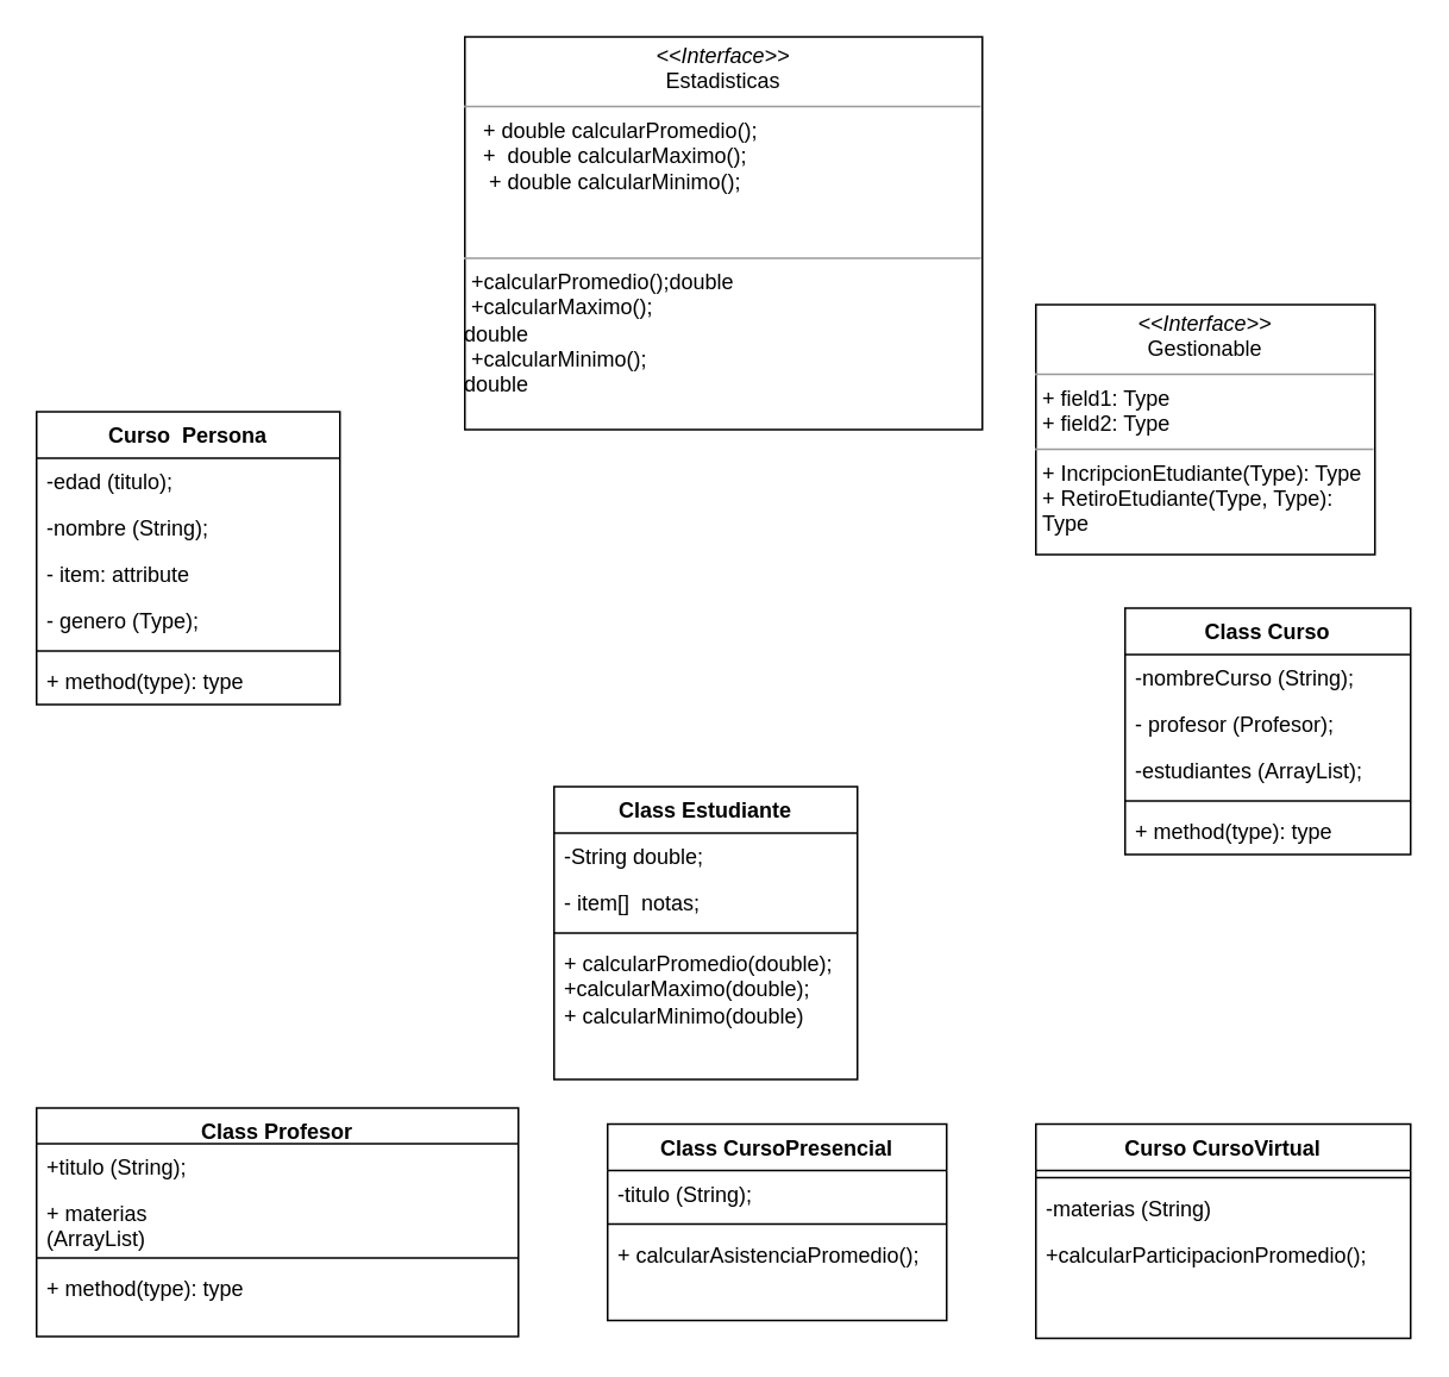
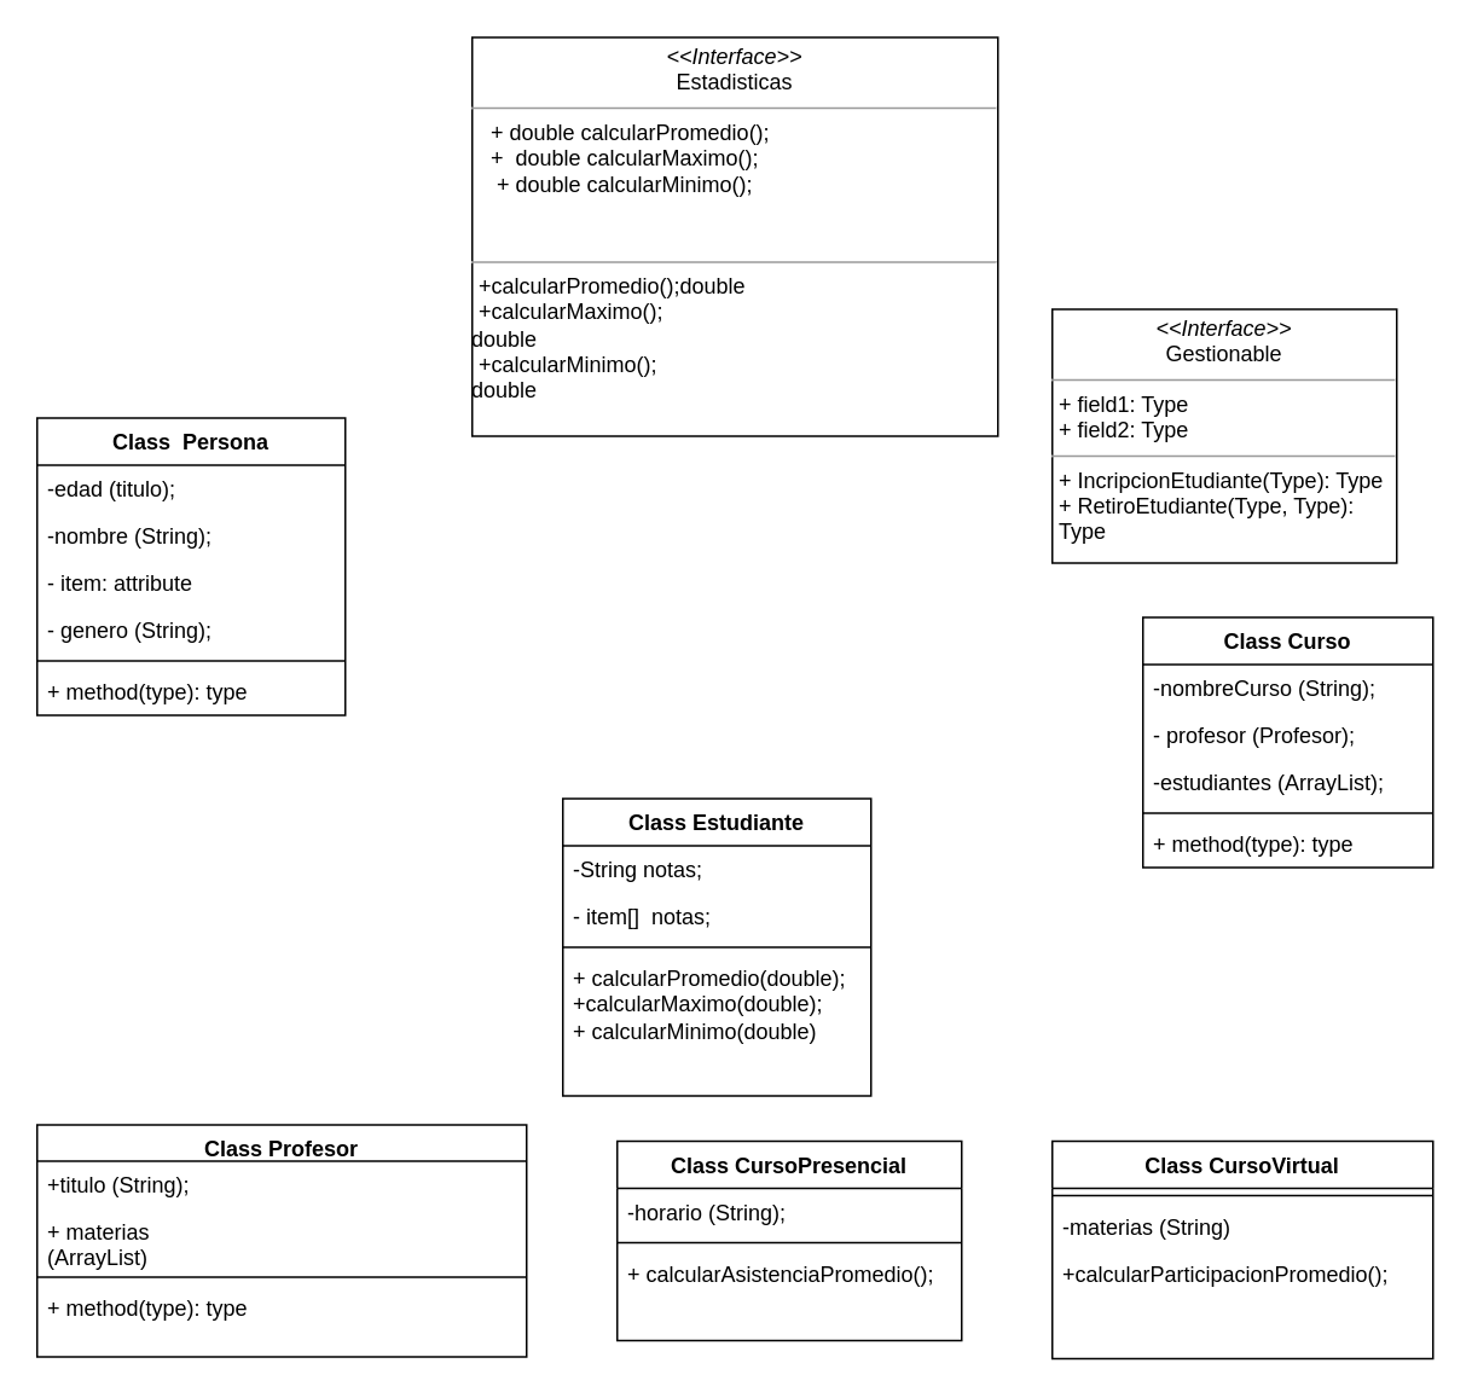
  <mxCell id="0" />
  <mxCell id="1" parent="0" />
  <mxCell id="2" value="&lt;p style=&quot;margin:0px;margin-top:4px;text-align:center;&quot;&gt;&lt;i&gt;&amp;lt;&amp;lt;Interface&amp;gt;&amp;gt;&lt;/i&gt;&lt;br&gt;Estadisticas&lt;br&gt;&lt;/p&gt;&lt;hr size=&quot;1&quot;&gt;&lt;p style=&quot;margin:0px;margin-left:4px;&quot;&gt;&amp;nbsp; + double calcularPromedio();&lt;/p&gt;&lt;p style=&quot;margin:0px;margin-left:4px;&quot;&gt;&amp;nbsp; +&amp;nbsp; double calcularMaximo();&lt;/p&gt;&lt;p style=&quot;margin:0px;margin-left:4px;&quot;&gt;&amp;nbsp; &amp;nbsp;+ double calcularMinimo();&lt;/p&gt;&lt;div&gt;&lt;br&gt;&lt;/div&gt;&lt;p style=&quot;margin:0px;margin-left:4px;&quot;&gt;&lt;br&gt;&lt;/p&gt;&lt;hr size=&quot;1&quot;&gt;&lt;p style=&quot;margin:0px;margin-left:4px;&quot;&gt;+calcularPromedio();double&lt;br&gt;+calcularMaximo();&lt;/p&gt;double&lt;p style=&quot;margin:0px;margin-left:4px;&quot;&gt;&lt;span style=&quot;background-color: initial;&quot;&gt;+calcularMinimo();&lt;/span&gt;&lt;/p&gt;double" style="verticalAlign=top;align=left;overflow=fill;fontSize=12;fontFamily=Helvetica;html=1;whiteSpace=wrap;" vertex="1" parent="1"><mxGeometry x="260" y="20" width="290" height="220" as="geometry" /></mxCell>
- <mxCell id="3" value="Curso&amp;nbsp; Persona" style="swimlane;fontStyle=1;align=center;verticalAlign=top;childLayout=stackLayout;horizontal=1;startSize=26;horizontalStack=0;resizeParent=1;resizeParentMax=0;resizeLast=0;collapsible=1;marginBottom=0;whiteSpace=wrap;html=1;" vertex="1" parent="1"><mxGeometry x="20" y="230" width="170" height="164" as="geometry" /></mxCell>
+ <mxCell id="3" value="Class&amp;nbsp; Persona" style="swimlane;fontStyle=1;align=center;verticalAlign=top;childLayout=stackLayout;horizontal=1;startSize=26;horizontalStack=0;resizeParent=1;resizeParentMax=0;resizeLast=0;collapsible=1;marginBottom=0;whiteSpace=wrap;html=1;" vertex="1" parent="1"><mxGeometry x="20" y="230" width="170" height="164" as="geometry" /></mxCell>
  <mxCell id="4" value="-edad (titulo);" style="text;strokeColor=none;fillColor=none;align=left;verticalAlign=top;spacingLeft=4;spacingRight=4;overflow=hidden;rotatable=0;points=[[0,0.5],[1,0.5]];portConstraint=eastwest;whiteSpace=wrap;html=1;" vertex="1" parent="3"><mxGeometry y="26" width="170" height="26" as="geometry" /></mxCell>
  <mxCell id="5" value="-nombre (String);" style="text;strokeColor=none;fillColor=none;align=left;verticalAlign=top;spacingLeft=4;spacingRight=4;overflow=hidden;rotatable=0;points=[[0,0.5],[1,0.5]];portConstraint=eastwest;whiteSpace=wrap;html=1;" vertex="1" parent="3"><mxGeometry y="52" width="170" height="26" as="geometry" /></mxCell>
  <mxCell id="6" value="- item: attribute" style="text;strokeColor=none;fillColor=none;align=left;verticalAlign=top;spacingLeft=4;spacingRight=4;overflow=hidden;rotatable=0;points=[[0,0.5],[1,0.5]];portConstraint=eastwest;whiteSpace=wrap;html=1;" vertex="1" parent="3"><mxGeometry y="78" width="170" height="26" as="geometry" /></mxCell>
- <mxCell id="7" value="- genero (Type);" style="text;strokeColor=none;fillColor=none;align=left;verticalAlign=top;spacingLeft=4;spacingRight=4;overflow=hidden;rotatable=0;points=[[0,0.5],[1,0.5]];portConstraint=eastwest;whiteSpace=wrap;html=1;" vertex="1" parent="3"><mxGeometry y="104" width="170" height="26" as="geometry" /></mxCell>
+ <mxCell id="7" value="- genero (String);" style="text;strokeColor=none;fillColor=none;align=left;verticalAlign=top;spacingLeft=4;spacingRight=4;overflow=hidden;rotatable=0;points=[[0,0.5],[1,0.5]];portConstraint=eastwest;whiteSpace=wrap;html=1;" vertex="1" parent="3"><mxGeometry y="104" width="170" height="26" as="geometry" /></mxCell>
  <mxCell id="8" value="" style="line;strokeWidth=1;fillColor=none;align=left;verticalAlign=middle;spacingTop=-1;spacingLeft=3;spacingRight=3;rotatable=0;labelPosition=right;points=[];portConstraint=eastwest;strokeColor=inherit;" vertex="1" parent="3"><mxGeometry y="130" width="170" height="8" as="geometry" /></mxCell>
  <mxCell id="9" value="+ method(type): type" style="text;strokeColor=none;fillColor=none;align=left;verticalAlign=top;spacingLeft=4;spacingRight=4;overflow=hidden;rotatable=0;points=[[0,0.5],[1,0.5]];portConstraint=eastwest;whiteSpace=wrap;html=1;" vertex="1" parent="3"><mxGeometry y="138" width="170" height="26" as="geometry" /></mxCell>
  <mxCell id="10" value="Class&amp;nbsp;Estudiante" style="swimlane;fontStyle=1;align=center;verticalAlign=top;childLayout=stackLayout;horizontal=1;startSize=26;horizontalStack=0;resizeParent=1;resizeParentMax=0;resizeLast=0;collapsible=1;marginBottom=0;whiteSpace=wrap;html=1;" vertex="1" parent="1"><mxGeometry x="310" y="440" width="170" height="164" as="geometry" /></mxCell>
- <mxCell id="11" value="-String double;&lt;br&gt;&amp;nbsp;" style="text;strokeColor=none;fillColor=none;align=left;verticalAlign=top;spacingLeft=4;spacingRight=4;overflow=hidden;rotatable=0;points=[[0,0.5],[1,0.5]];portConstraint=eastwest;whiteSpace=wrap;html=1;" vertex="1" parent="10"><mxGeometry y="26" width="170" height="26" as="geometry" /></mxCell>
+ <mxCell id="11" value="-String notas;&lt;br&gt;&amp;nbsp;" style="text;strokeColor=none;fillColor=none;align=left;verticalAlign=top;spacingLeft=4;spacingRight=4;overflow=hidden;rotatable=0;points=[[0,0.5],[1,0.5]];portConstraint=eastwest;whiteSpace=wrap;html=1;" vertex="1" parent="10"><mxGeometry y="26" width="170" height="26" as="geometry" /></mxCell>
  <mxCell id="12" value="- item[]&amp;nbsp; notas;&amp;nbsp;" style="text;strokeColor=none;fillColor=none;align=left;verticalAlign=top;spacingLeft=4;spacingRight=4;overflow=hidden;rotatable=0;points=[[0,0.5],[1,0.5]];portConstraint=eastwest;whiteSpace=wrap;html=1;" vertex="1" parent="10"><mxGeometry y="52" width="170" height="26" as="geometry" /></mxCell>
  <mxCell id="13" value="" style="line;strokeWidth=1;fillColor=none;align=left;verticalAlign=middle;spacingTop=-1;spacingLeft=3;spacingRight=3;rotatable=0;labelPosition=right;points=[];portConstraint=eastwest;strokeColor=inherit;" vertex="1" parent="10"><mxGeometry y="78" width="170" height="8" as="geometry" /></mxCell>
  <mxCell id="14" value="+ calcularPromedio(double);&lt;br&gt;+calcularMaximo(double);&lt;br&gt;+&amp;nbsp;calcularMinimo(double)&amp;nbsp;" style="text;strokeColor=none;fillColor=none;align=left;verticalAlign=top;spacingLeft=4;spacingRight=4;overflow=hidden;rotatable=0;points=[[0,0.5],[1,0.5]];portConstraint=eastwest;whiteSpace=wrap;html=1;" vertex="1" parent="10"><mxGeometry y="86" width="170" height="78" as="geometry" /></mxCell>
  <mxCell id="15" value="Class&amp;nbsp;Profesor" style="swimlane;fontStyle=1;align=center;verticalAlign=top;childLayout=stackLayout;horizontal=1;startSize=20;horizontalStack=0;resizeParent=1;resizeParentMax=0;resizeLast=0;collapsible=1;marginBottom=0;whiteSpace=wrap;html=1;" vertex="1" parent="1"><mxGeometry x="20" y="620" width="270" height="128" as="geometry" /></mxCell>
  <mxCell id="16" value="+titulo (String);&lt;br&gt;" style="text;strokeColor=none;fillColor=none;align=left;verticalAlign=top;spacingLeft=4;spacingRight=4;overflow=hidden;rotatable=0;points=[[0,0.5],[1,0.5]];portConstraint=eastwest;whiteSpace=wrap;html=1;" vertex="1" parent="15"><mxGeometry y="20" width="270" height="26" as="geometry" /></mxCell>
  <mxCell id="17" value="+ materias&lt;br/&gt;(ArrayList)" style="text;strokeColor=none;fillColor=none;align=left;verticalAlign=top;spacingLeft=4;spacingRight=4;overflow=hidden;rotatable=0;points=[[0,0.5],[1,0.5]];portConstraint=eastwest;whiteSpace=wrap;html=1;" vertex="1" parent="15"><mxGeometry y="46" width="270" height="34" as="geometry" /></mxCell>
  <mxCell id="18" value="" style="line;strokeWidth=1;fillColor=none;align=left;verticalAlign=middle;spacingTop=-1;spacingLeft=3;spacingRight=3;rotatable=0;labelPosition=right;points=[];portConstraint=eastwest;strokeColor=inherit;" vertex="1" parent="15"><mxGeometry y="80" width="270" height="8" as="geometry" /></mxCell>
  <mxCell id="19" value="+ method(type): type" style="text;strokeColor=none;fillColor=none;align=left;verticalAlign=top;spacingLeft=4;spacingRight=4;overflow=hidden;rotatable=0;points=[[0,0.5],[1,0.5]];portConstraint=eastwest;whiteSpace=wrap;html=1;" vertex="1" parent="15"><mxGeometry y="88" width="270" height="40" as="geometry" /></mxCell>
  <mxCell id="20" value="Class&amp;nbsp;Curso" style="swimlane;fontStyle=1;align=center;verticalAlign=top;childLayout=stackLayout;horizontal=1;startSize=26;horizontalStack=0;resizeParent=1;resizeParentMax=0;resizeLast=0;collapsible=1;marginBottom=0;whiteSpace=wrap;html=1;" vertex="1" parent="1"><mxGeometry x="630" y="340" width="160" height="138" as="geometry" /></mxCell>
  <mxCell id="21" value="-nombreCurso (String);&lt;br&gt;" style="text;strokeColor=none;fillColor=none;align=left;verticalAlign=top;spacingLeft=4;spacingRight=4;overflow=hidden;rotatable=0;points=[[0,0.5],[1,0.5]];portConstraint=eastwest;whiteSpace=wrap;html=1;" vertex="1" parent="20"><mxGeometry y="26" width="160" height="26" as="geometry" /></mxCell>
  <mxCell id="22" value="-&amp;nbsp;profesor (Profesor);" style="text;strokeColor=none;fillColor=none;align=left;verticalAlign=top;spacingLeft=4;spacingRight=4;overflow=hidden;rotatable=0;points=[[0,0.5],[1,0.5]];portConstraint=eastwest;whiteSpace=wrap;html=1;" vertex="1" parent="20"><mxGeometry y="52" width="160" height="26" as="geometry" /></mxCell>
  <mxCell id="23" value="-estudiantes (ArrayList);" style="text;strokeColor=none;fillColor=none;align=left;verticalAlign=top;spacingLeft=4;spacingRight=4;overflow=hidden;rotatable=0;points=[[0,0.5],[1,0.5]];portConstraint=eastwest;whiteSpace=wrap;html=1;" vertex="1" parent="20"><mxGeometry y="78" width="160" height="26" as="geometry" /></mxCell>
  <mxCell id="24" value="" style="line;strokeWidth=1;fillColor=none;align=left;verticalAlign=middle;spacingTop=-1;spacingLeft=3;spacingRight=3;rotatable=0;labelPosition=right;points=[];portConstraint=eastwest;strokeColor=inherit;" vertex="1" parent="20"><mxGeometry y="104" width="160" height="8" as="geometry" /></mxCell>
  <mxCell id="25" value="+ method(type): type" style="text;strokeColor=none;fillColor=none;align=left;verticalAlign=top;spacingLeft=4;spacingRight=4;overflow=hidden;rotatable=0;points=[[0,0.5],[1,0.5]];portConstraint=eastwest;whiteSpace=wrap;html=1;" vertex="1" parent="20"><mxGeometry y="112" width="160" height="26" as="geometry" /></mxCell>
  <mxCell id="26" value="Class CursoPresencial" style="swimlane;fontStyle=1;align=center;verticalAlign=top;childLayout=stackLayout;horizontal=1;startSize=26;horizontalStack=0;resizeParent=1;resizeParentMax=0;resizeLast=0;collapsible=1;marginBottom=0;whiteSpace=wrap;html=1;" vertex="1" parent="1"><mxGeometry x="340" y="629" width="190" height="110" as="geometry" /></mxCell>
- <mxCell id="27" value="-titulo (String);&lt;br&gt;" style="text;strokeColor=none;fillColor=none;align=left;verticalAlign=top;spacingLeft=4;spacingRight=4;overflow=hidden;rotatable=0;points=[[0,0.5],[1,0.5]];portConstraint=eastwest;whiteSpace=wrap;html=1;" vertex="1" parent="26"><mxGeometry y="26" width="190" height="26" as="geometry" /></mxCell>
+ <mxCell id="27" value="-horario (String);&lt;br&gt;" style="text;strokeColor=none;fillColor=none;align=left;verticalAlign=top;spacingLeft=4;spacingRight=4;overflow=hidden;rotatable=0;points=[[0,0.5],[1,0.5]];portConstraint=eastwest;whiteSpace=wrap;html=1;" vertex="1" parent="26"><mxGeometry y="26" width="190" height="26" as="geometry" /></mxCell>
  <mxCell id="28" value="" style="line;strokeWidth=1;fillColor=none;align=left;verticalAlign=middle;spacingTop=-1;spacingLeft=3;spacingRight=3;rotatable=0;labelPosition=right;points=[];portConstraint=eastwest;strokeColor=inherit;" vertex="1" parent="26"><mxGeometry y="52" width="190" height="8" as="geometry" /></mxCell>
  <mxCell id="29" value="+&amp;nbsp;calcularAsistenciaPromedio();" style="text;strokeColor=none;fillColor=none;align=left;verticalAlign=top;spacingLeft=4;spacingRight=4;overflow=hidden;rotatable=0;points=[[0,0.5],[1,0.5]];portConstraint=eastwest;whiteSpace=wrap;html=1;" vertex="1" parent="26"><mxGeometry y="60" width="190" height="50" as="geometry" /></mxCell>
- <mxCell id="30" value="Curso CursoVirtual" style="swimlane;fontStyle=1;align=center;verticalAlign=top;childLayout=stackLayout;horizontal=1;startSize=26;horizontalStack=0;resizeParent=1;resizeParentMax=0;resizeLast=0;collapsible=1;marginBottom=0;whiteSpace=wrap;html=1;" vertex="1" parent="1"><mxGeometry x="580" y="629" width="210" height="120" as="geometry" /></mxCell>
+ <mxCell id="30" value="Class CursoVirtual" style="swimlane;fontStyle=1;align=center;verticalAlign=top;childLayout=stackLayout;horizontal=1;startSize=26;horizontalStack=0;resizeParent=1;resizeParentMax=0;resizeLast=0;collapsible=1;marginBottom=0;whiteSpace=wrap;html=1;" vertex="1" parent="1"><mxGeometry x="580" y="629" width="210" height="120" as="geometry" /></mxCell>
  <mxCell id="31" value="" style="line;strokeWidth=1;fillColor=none;align=left;verticalAlign=middle;spacingTop=-1;spacingLeft=3;spacingRight=3;rotatable=0;labelPosition=right;points=[];portConstraint=eastwest;strokeColor=inherit;" vertex="1" parent="30"><mxGeometry y="26" width="210" height="8" as="geometry" /></mxCell>
  <mxCell id="32" value="-materias (String)" style="text;strokeColor=none;fillColor=none;align=left;verticalAlign=top;spacingLeft=4;spacingRight=4;overflow=hidden;rotatable=0;points=[[0,0.5],[1,0.5]];portConstraint=eastwest;whiteSpace=wrap;html=1;" vertex="1" parent="30"><mxGeometry y="34" width="210" height="26" as="geometry" /></mxCell>
  <mxCell id="33" value="+calcularParticipacionPromedio();" style="text;strokeColor=none;fillColor=none;align=left;verticalAlign=top;spacingLeft=4;spacingRight=4;overflow=hidden;rotatable=0;points=[[0,0.5],[1,0.5]];portConstraint=eastwest;whiteSpace=wrap;html=1;" vertex="1" parent="30"><mxGeometry y="60" width="210" height="60" as="geometry" /></mxCell>
  <mxCell id="34" value="&lt;p style=&quot;margin:0px;margin-top:4px;text-align:center;&quot;&gt;&lt;i&gt;&amp;lt;&amp;lt;Interface&amp;gt;&amp;gt;&lt;/i&gt;&lt;br&gt;Gestionable&lt;br&gt;&lt;/p&gt;&lt;hr size=&quot;1&quot;&gt;&lt;p style=&quot;margin:0px;margin-left:4px;&quot;&gt;+ field1: Type&lt;br&gt;+ field2: Type&lt;/p&gt;&lt;hr size=&quot;1&quot;&gt;&lt;p style=&quot;margin:0px;margin-left:4px;&quot;&gt;+ IncripcionEtudiante(Type): Type&lt;br&gt;+ RetiroEtudiante(Type, Type): Type&lt;/p&gt;" style="verticalAlign=top;align=left;overflow=fill;fontSize=12;fontFamily=Helvetica;html=1;whiteSpace=wrap;" vertex="1" parent="1"><mxGeometry x="580" y="170" width="190" height="140" as="geometry" /></mxCell>
